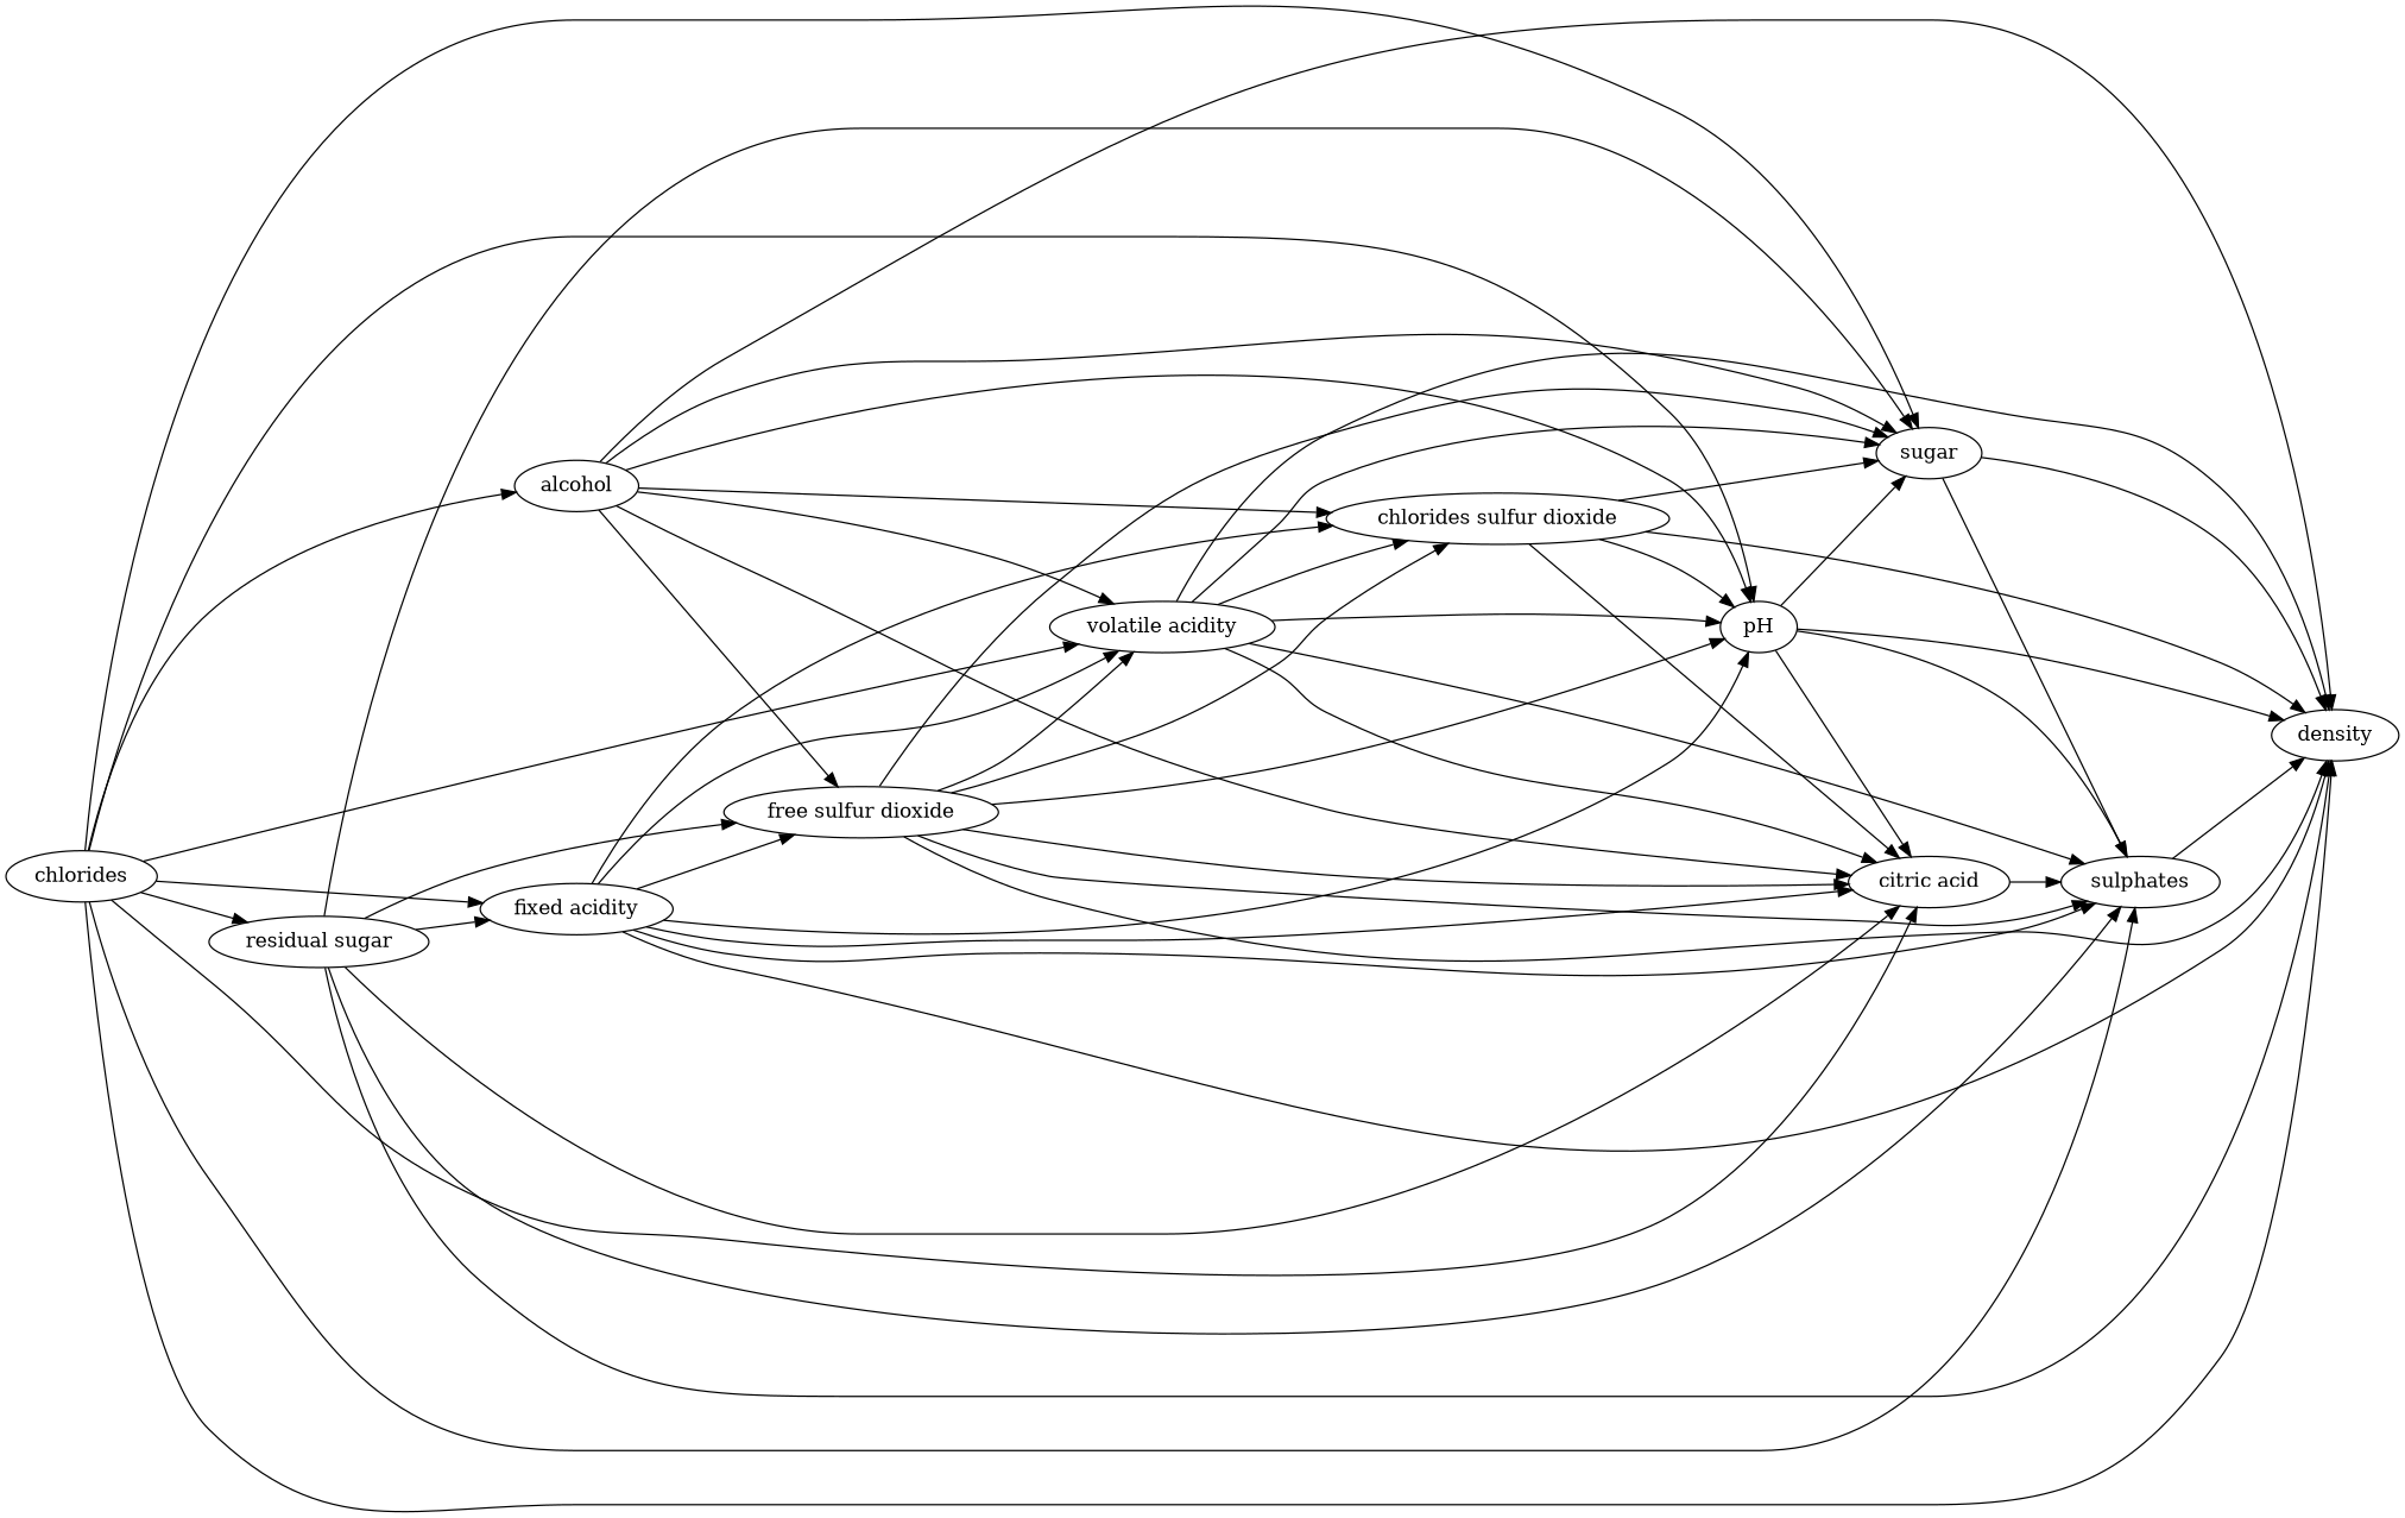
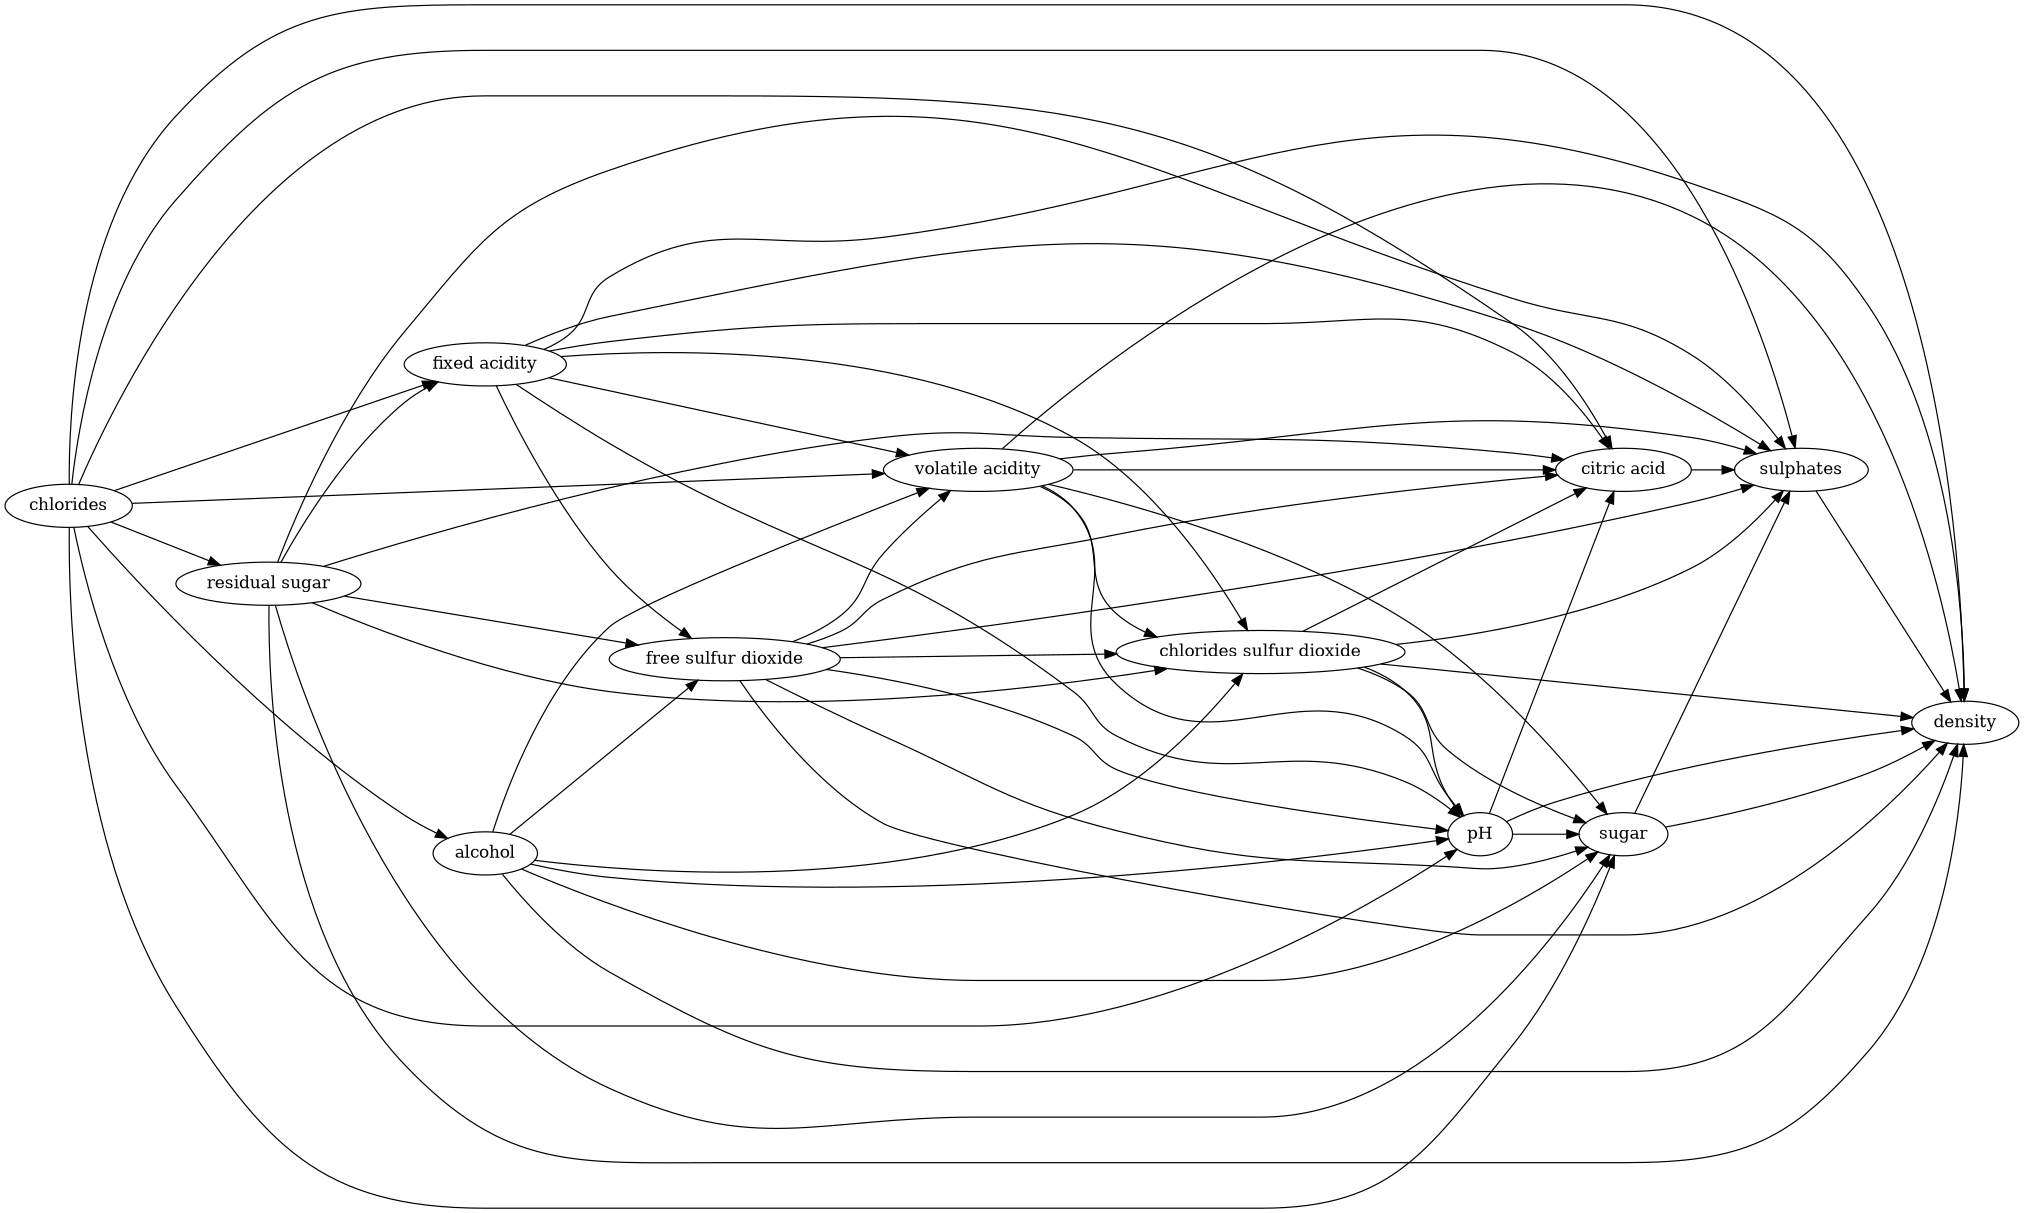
  strict digraph {
    rankdir=LR
    n1 [label="fixed acidity"]
    n2 [label="volatile acidity"]
    n3 [label="citric acid"]
    n4 [label="free sulfur dioxide"]
    n5 [label="chlorides sulfur dioxide"]
    n6 [label=density]
    n7 [label=pH]
    n8 [label=sulphates]
    n9 [label=sugar]
    n10 [label="residual sugar"]
    n11 [label=chlorides]
    n12 [label=alcohol]
    n1 -> n2
    n1 -> n3
    n1 -> n4
    n1 -> n5
    n1 -> n6
    n1 -> n7
    n1 -> n8
    n2 -> n3
    n2 -> n5
    n2 -> n6
    n2 -> n7
    n2 -> n8
    n2 -> n9
    n3 -> n8
    n4 -> n2
    n4 -> n3
    n4 -> n5
    n4 -> n6
    n4 -> n7
    n4 -> n8
    n4 -> n9
    n5 -> n3
    n5 -> n6
    n5 -> n7
-   n7 -> n8
+   n5 -> n8
    n5 -> n9
    n7 -> n3
    n7 -> n6
    n7 -> n9
    n8 -> n6
    n9 -> n6
    n9 -> n8
    n10 -> n1
    n10 -> n3
    n10 -> n4
+   n10 -> n5
    n10 -> n6
    n10 -> n8
    n10 -> n9
    n11 -> n1
    n11 -> n2
    n11 -> n3
    n11 -> n6
    n11 -> n7
    n11 -> n8
    n11 -> n9
    n11 -> n10
    n11 -> n12
    n12 -> n2
-   n12 -> n3
    n12 -> n4
    n12 -> n5
    n12 -> n6
    n12 -> n7
    n12 -> n9
  }
